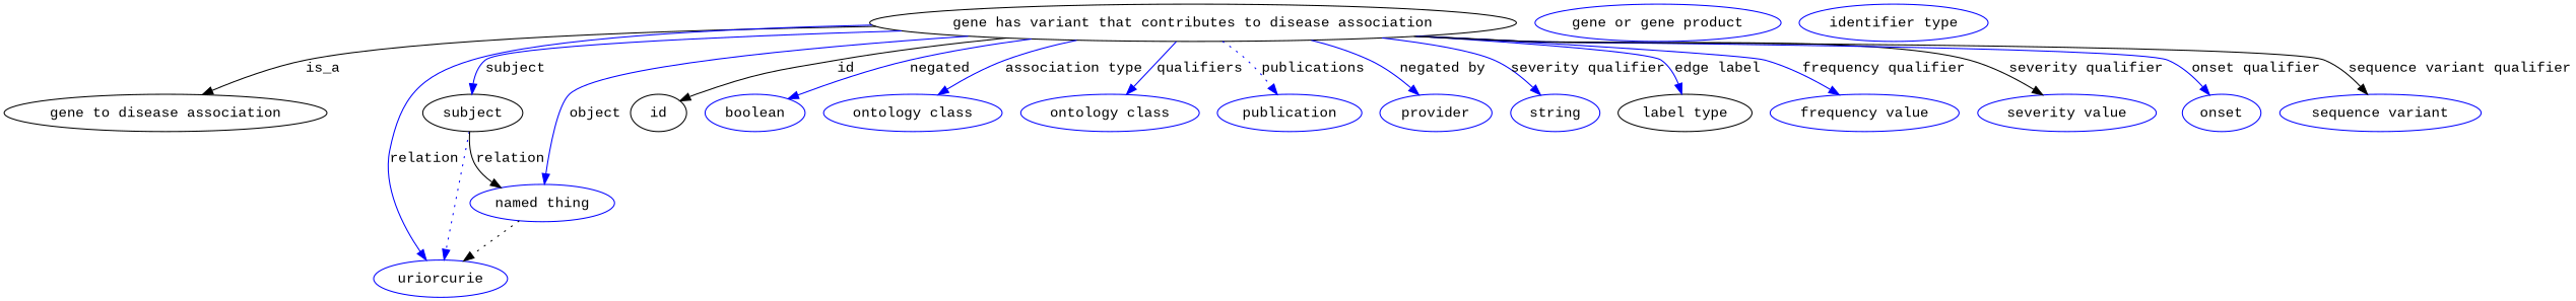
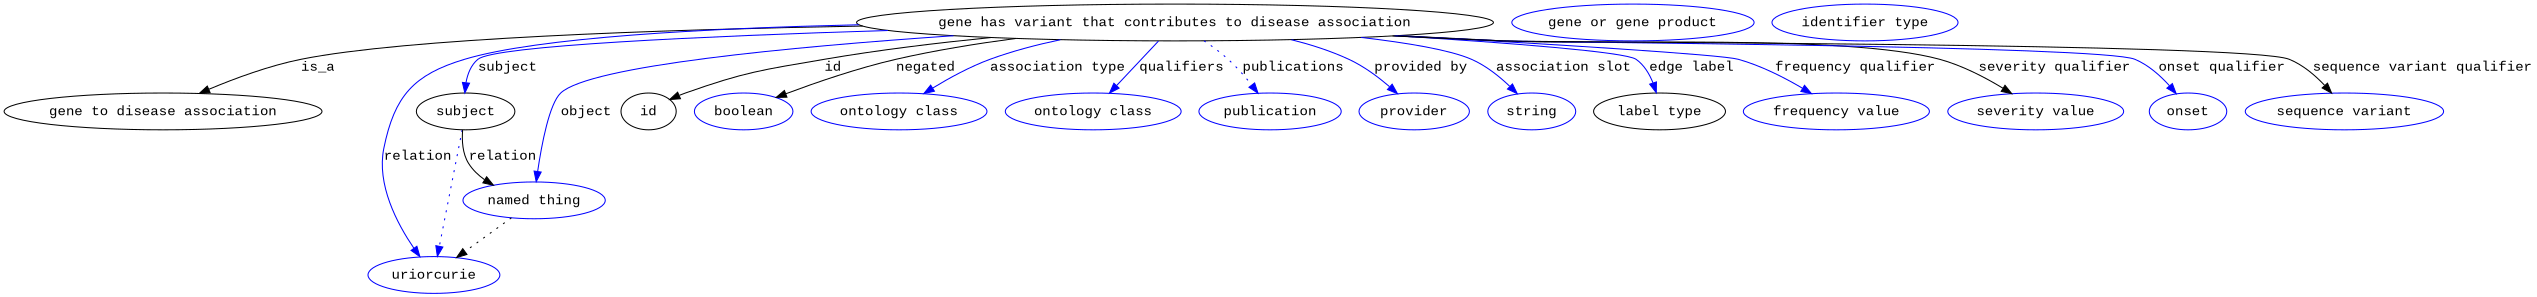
  digraph {
    fontname="Liberation Mono"
    node [fontname="Liberation Mono" color=blue]
    edge [fontname="Liberation Mono" color=blue style=solid]
    n1 [height=0.5 label="gene has variant that contributes to disease association" width=5.6357 color=""]
    "gene to disease association" [height=0.5 width=2.9207 color=""]
    subject [height=0.5 width=0.97656 color=""]
    n4 [height=0.5 label=uriorcurie width=1.2492]
    n5 [height=0.5 label="named thing" width=1.5019]
    id [height=0.5 width=0.75 color=""]
    n7 [height=0.5 label=boolean width=1.0584]
    n8 [height=0.5 label="ontology class" width=1.6931]
    n9 [height=0.5 label="ontology class" width=1.6931]
    n10 [height=0.5 label=publication width=1.3859]
    n11 [height=0.5 label=provider width=1.1129]
    n12 [height=0.5 label=string width=0.8403]
    n13 [color=black height=0.5 label="label type" width=1.2425]
    n14 [height=0.5 label="frequency value" width=1.8561]
    n15 [height=0.5 label="severity value" width=1.6517]
    n16 [height=0.5 label=onset width=0.79928]
    n17 [height=0.5 label="sequence variant" width=1.9244]
    n18 [height=0.5 label="gene or gene product" width=2.3474]
    n19 [height=0.5 label="identifier type" width=1.652]
    n1 -> "gene to disease association" [label=is_a color="" style=""]
    n1 -> subject [label=subject]
    n1 -> n4 [label=relation]
    n1 -> n5 [label=object]
    n1 -> id [color=black label=id]
-   n1 -> n7 [label=negated]
+   n1 -> n7 [color=black label=negated]
    n1 -> n8 [label="association type"]
    n1 -> n9 [label=qualifiers]
    n1 -> n10 [label=publications style=dotted]
-   n1 -> n11 [label="negated by"]
-   n1 -> n12 [label="severity qualifier"]
+   n1 -> n11 [label="provided by"]
+   n1 -> n12 [label="association slot"]
    n1 -> n13 [label="edge label"]
    n1 -> n14 [label="frequency qualifier"]
    n1 -> n15 [color=black label="severity qualifier"]
    n1 -> n16 [label="onset qualifier"]
    n1 -> n17 [color=black label="sequence variant qualifier"]
    subject -> n4 [style=dotted]
    subject -> n5 [label=relation color="" style=""]
    n5 -> n4 [style=dotted color=""]
  }
